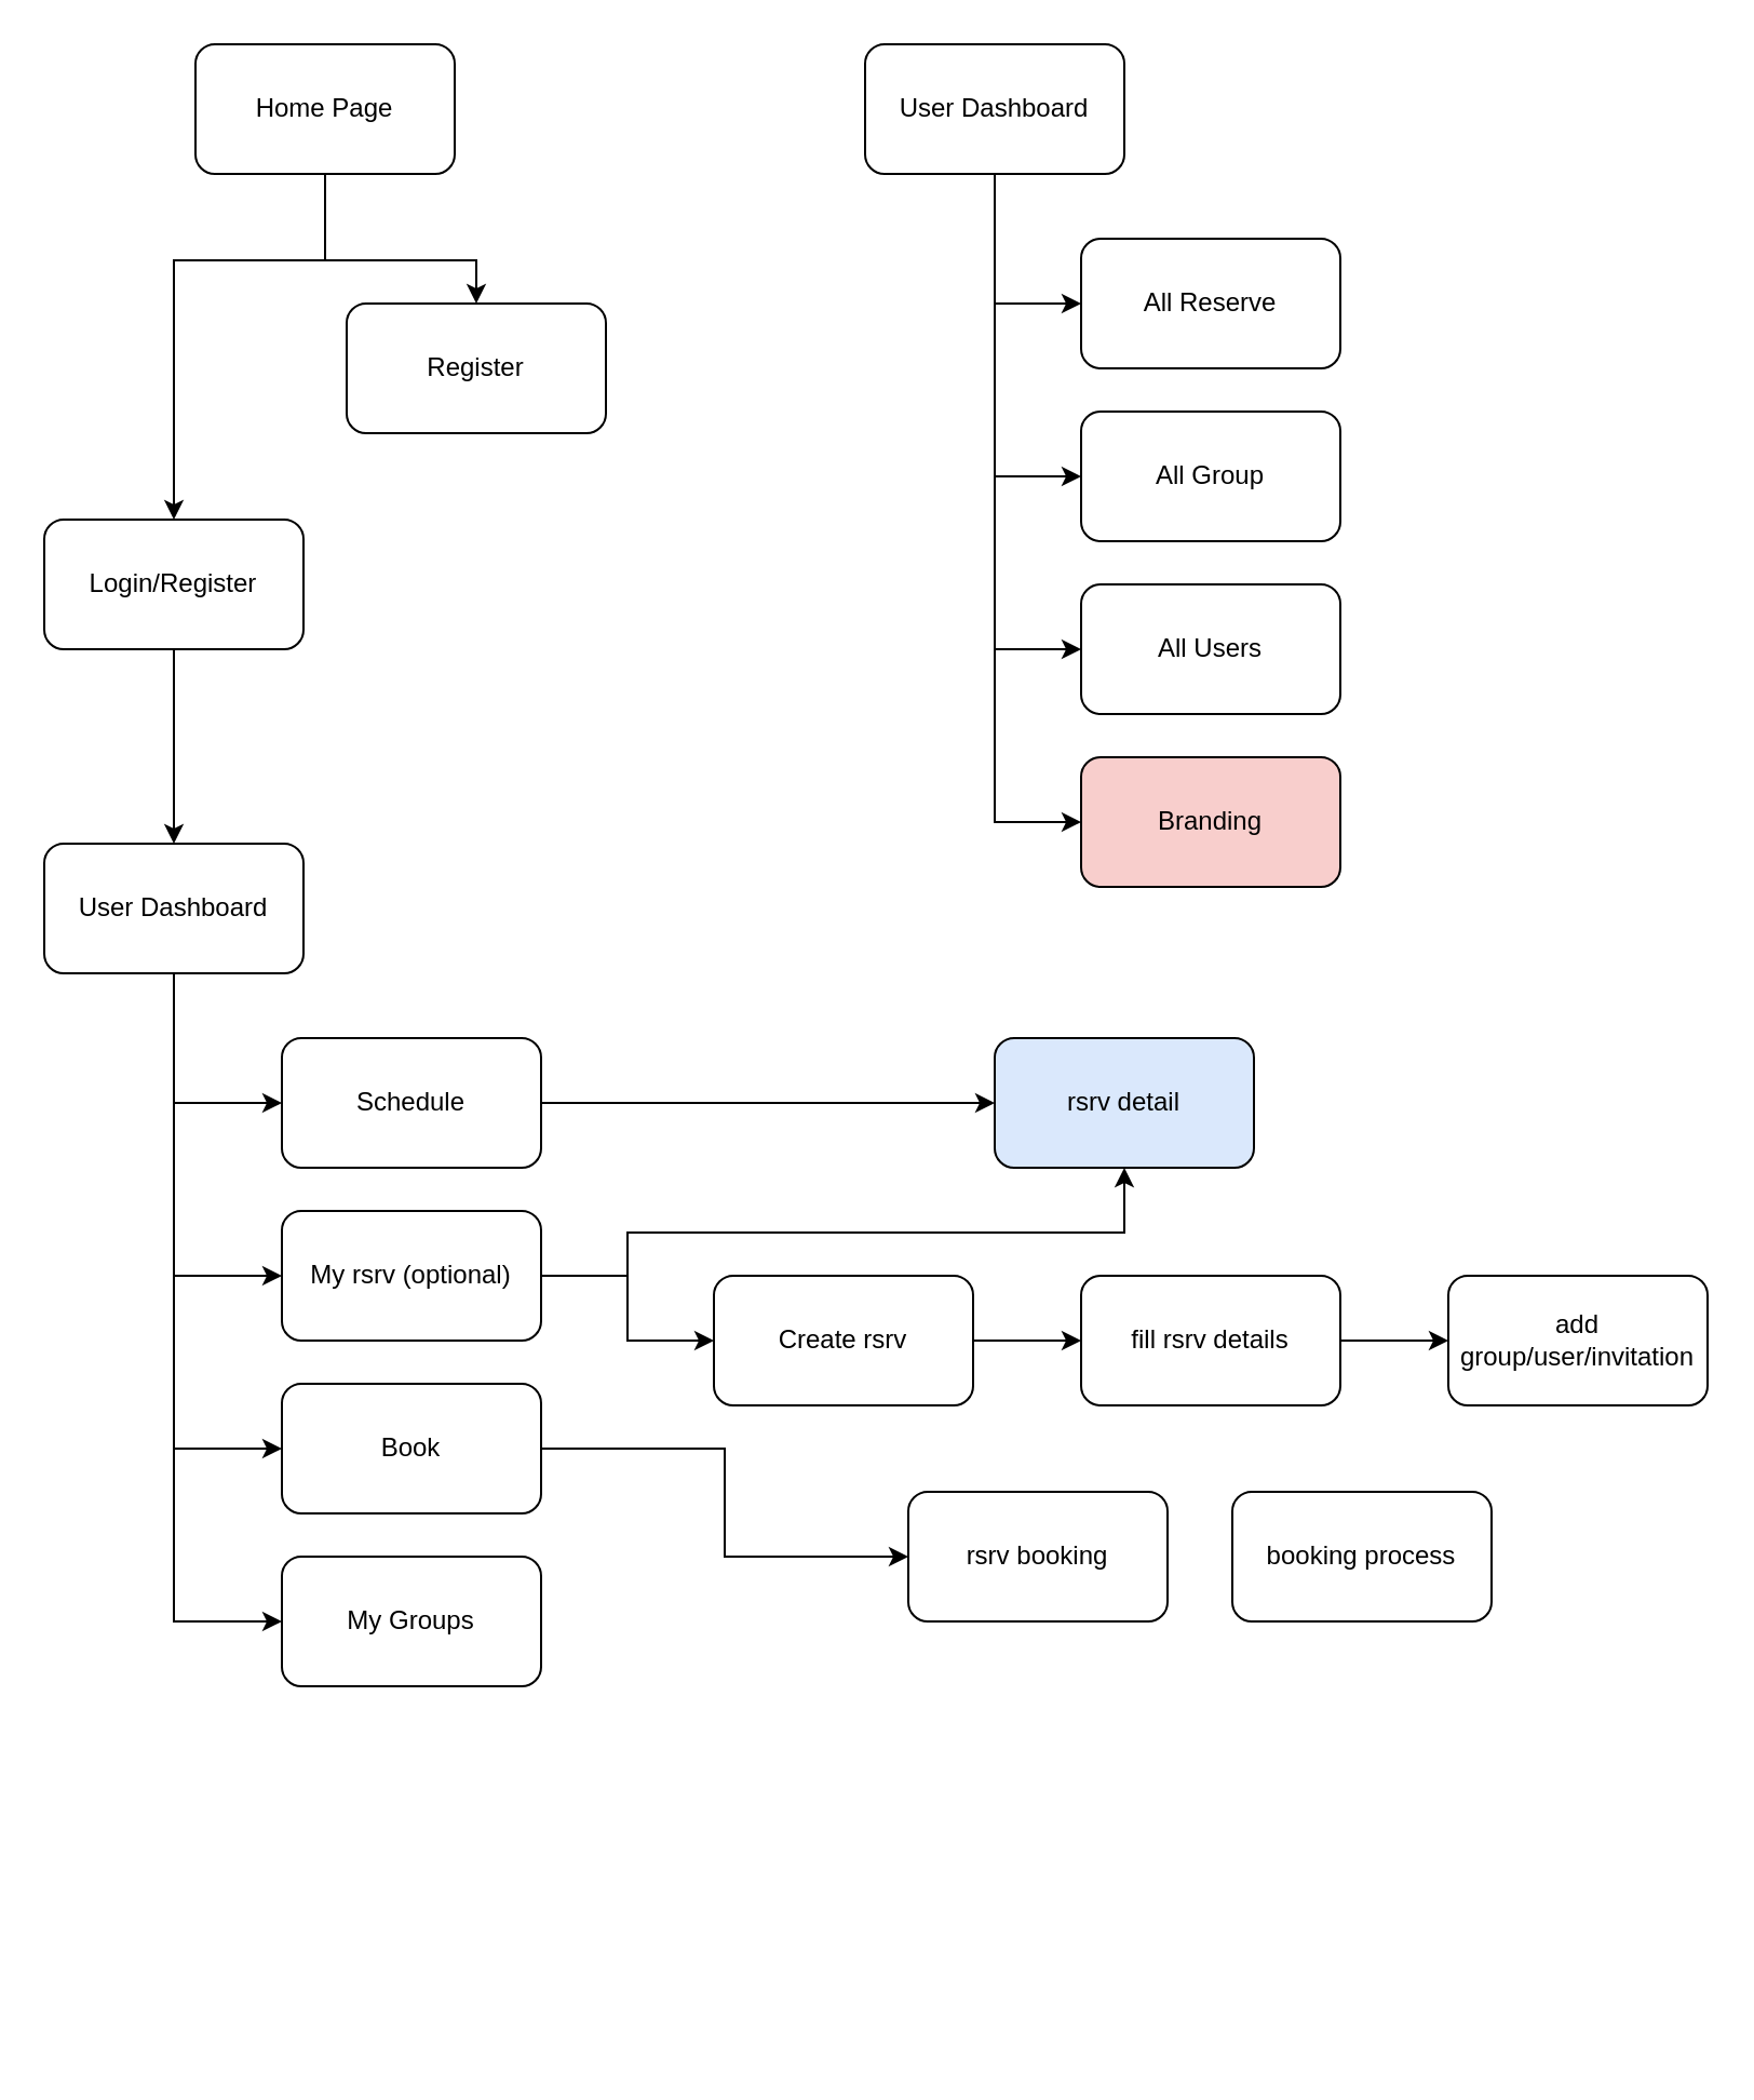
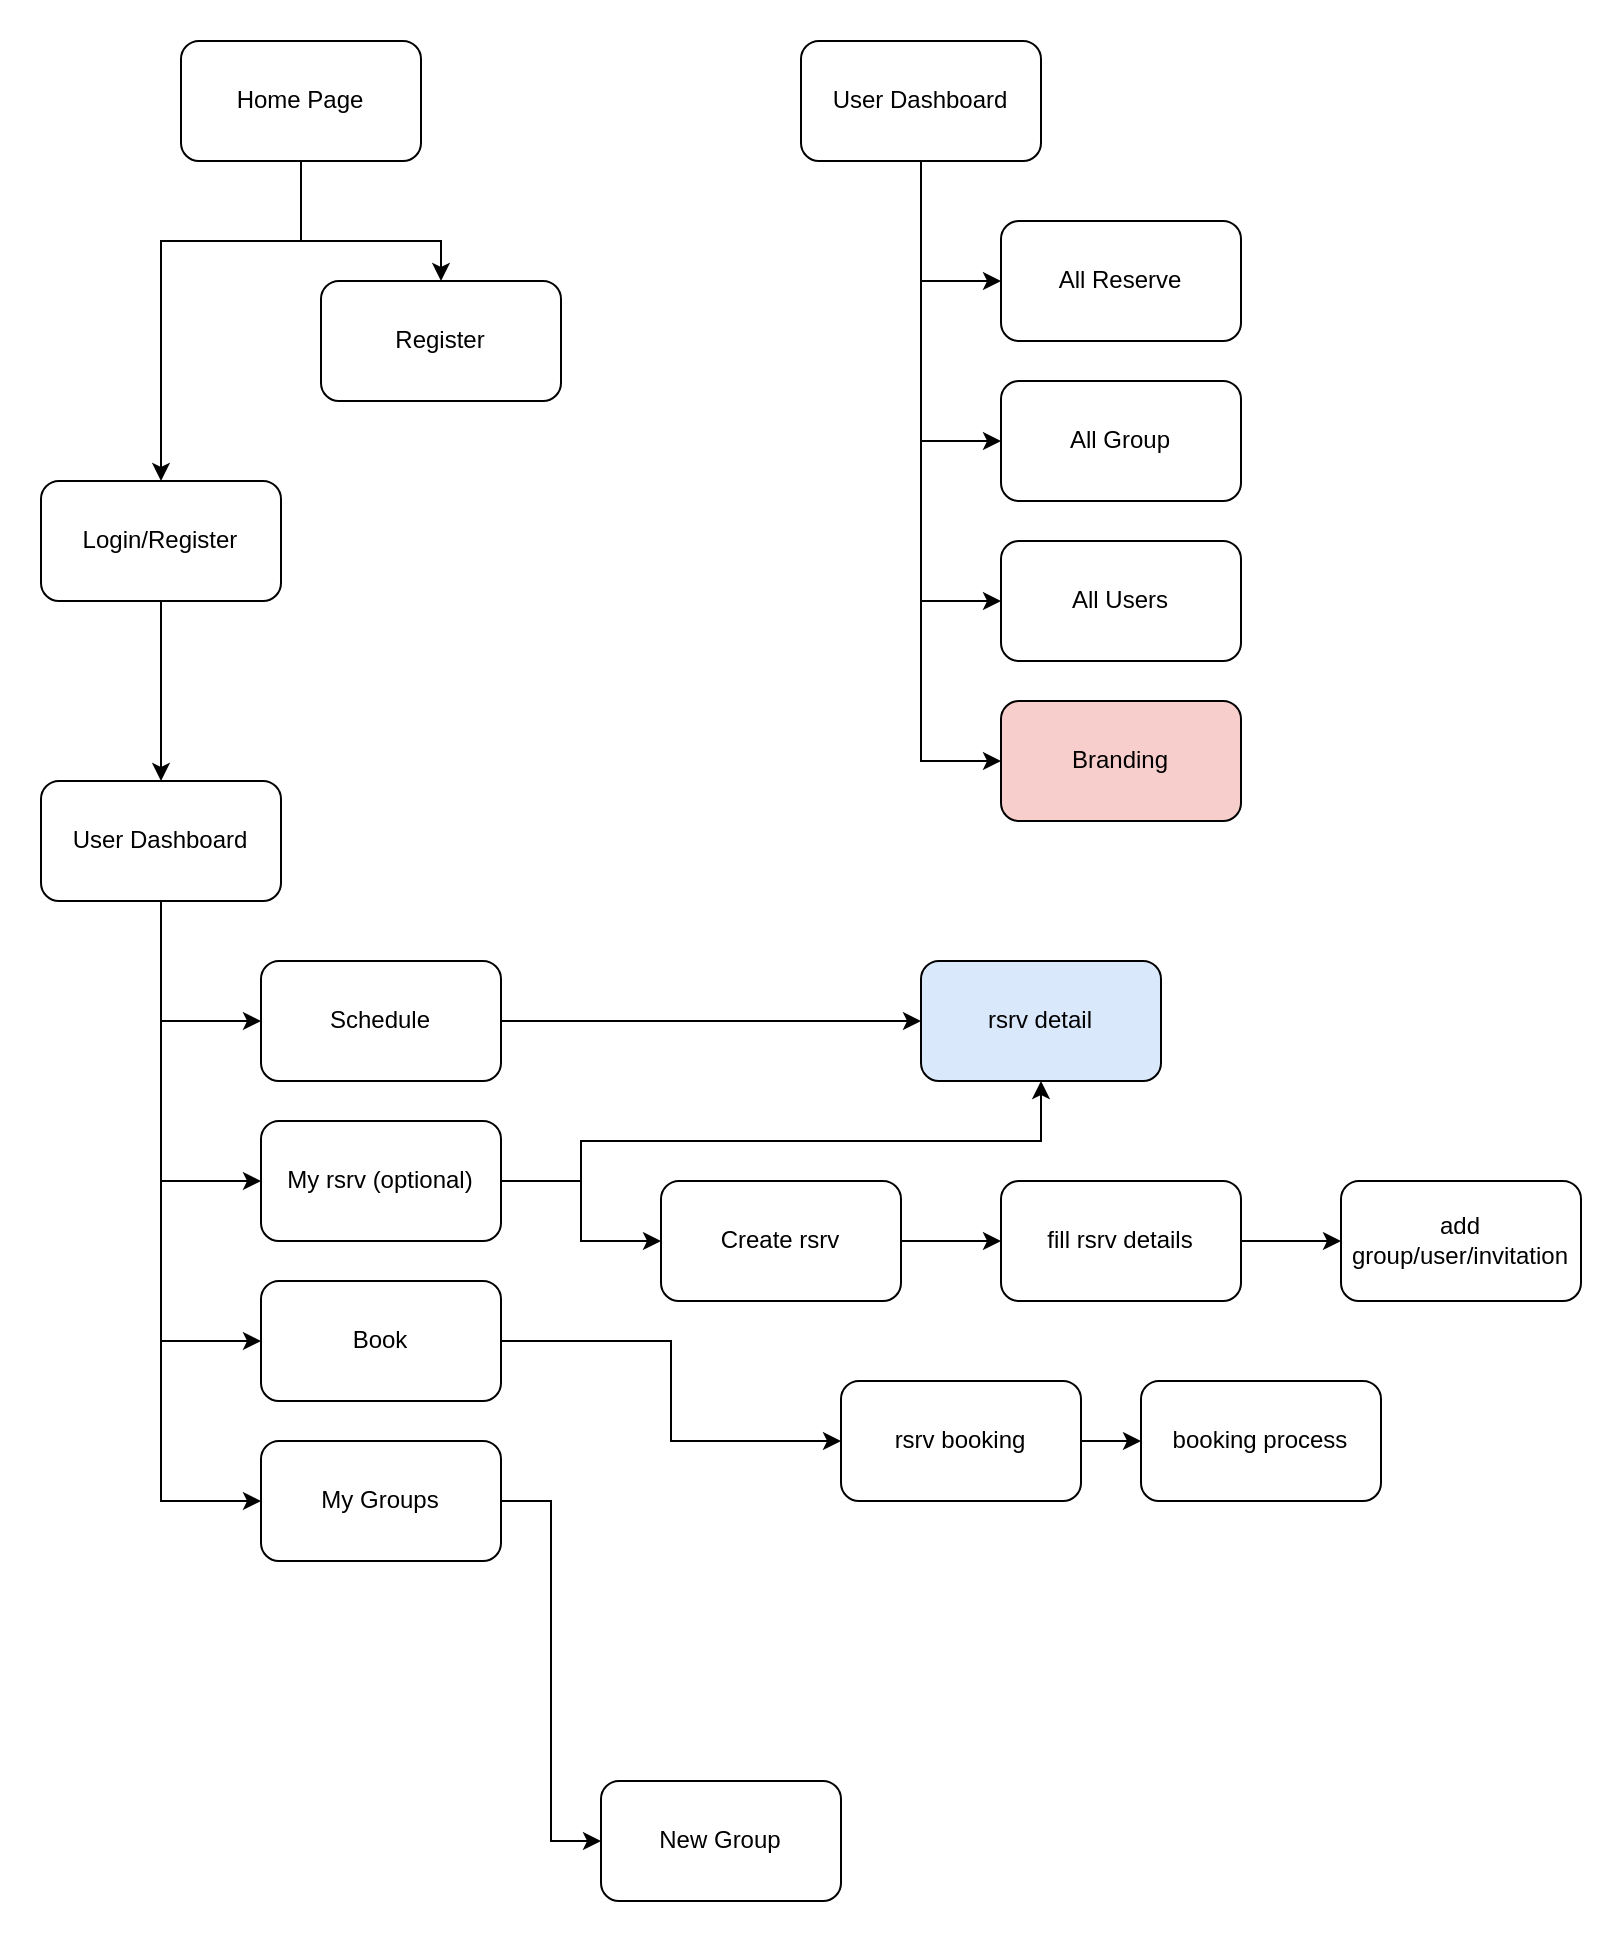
  <mxCell id="0" />
  <mxCell id="1" parent="0" />
  <mxCell id="2" style="edgeStyle=orthogonalEdgeStyle;rounded=0;orthogonalLoop=1;jettySize=auto;html=1;entryX=0.5;entryY=0;entryDx=0;entryDy=0;" edge="1" parent="1" source="4" target="6"><mxGeometry relative="1" as="geometry"><Array as="points"><mxPoint x="150" y="120" /><mxPoint x="80" y="120" /></Array></mxGeometry></mxCell>
  <mxCell id="3" style="edgeStyle=orthogonalEdgeStyle;rounded=0;orthogonalLoop=1;jettySize=auto;html=1;entryX=0.5;entryY=0;entryDx=0;entryDy=0;" edge="1" parent="1" source="4" target="7"><mxGeometry relative="1" as="geometry"><Array as="points"><mxPoint x="150" y="120" /><mxPoint x="220" y="120" /></Array></mxGeometry></mxCell>
  <mxCell id="4" value="Home Page" style="rounded=1;whiteSpace=wrap;html=1;" vertex="1" parent="1"><mxGeometry x="90" y="20" width="120" height="60" as="geometry" /></mxCell>
  <mxCell id="5" value="" style="edgeStyle=orthogonalEdgeStyle;rounded=0;orthogonalLoop=1;jettySize=auto;html=1;" edge="1" parent="1" source="6" target="12"><mxGeometry relative="1" as="geometry" /></mxCell>
  <mxCell id="6" value="Login/Register" style="rounded=1;whiteSpace=wrap;html=1;" vertex="1" parent="1"><mxGeometry x="20" y="240" width="120" height="60" as="geometry" /></mxCell>
  <mxCell id="7" value="Register" style="rounded=1;whiteSpace=wrap;html=1;" vertex="1" parent="1"><mxGeometry x="160" y="140" width="120" height="60" as="geometry" /></mxCell>
  <mxCell id="8" value="" style="edgeStyle=orthogonalEdgeStyle;rounded=0;orthogonalLoop=1;jettySize=auto;html=1;entryX=0;entryY=0.5;entryDx=0;entryDy=0;" edge="1" parent="1" source="12" target="14"><mxGeometry relative="1" as="geometry" /></mxCell>
  <mxCell id="9" style="edgeStyle=orthogonalEdgeStyle;rounded=0;orthogonalLoop=1;jettySize=auto;html=1;entryX=0;entryY=0.5;entryDx=0;entryDy=0;" edge="1" parent="1" source="12" target="17"><mxGeometry relative="1" as="geometry" /></mxCell>
  <mxCell id="10" style="edgeStyle=orthogonalEdgeStyle;rounded=0;orthogonalLoop=1;jettySize=auto;html=1;entryX=0;entryY=0.5;entryDx=0;entryDy=0;" edge="1" parent="1" source="12" target="19"><mxGeometry relative="1" as="geometry" /></mxCell>
  <mxCell id="11" style="edgeStyle=orthogonalEdgeStyle;rounded=0;orthogonalLoop=1;jettySize=auto;html=1;entryX=0;entryY=0.5;entryDx=0;entryDy=0;" edge="1" parent="1" source="12" target="36"><mxGeometry relative="1" as="geometry" /></mxCell>
  <mxCell id="12" value="User Dashboard" style="rounded=1;whiteSpace=wrap;html=1;" vertex="1" parent="1"><mxGeometry x="20" y="390" width="120" height="60" as="geometry" /></mxCell>
  <mxCell id="13" value="" style="edgeStyle=orthogonalEdgeStyle;rounded=0;orthogonalLoop=1;jettySize=auto;html=1;" edge="1" parent="1" source="14" target="31"><mxGeometry relative="1" as="geometry" /></mxCell>
  <mxCell id="14" value="Schedule" style="whiteSpace=wrap;html=1;rounded=1;" vertex="1" parent="1"><mxGeometry x="130" y="480" width="120" height="60" as="geometry" /></mxCell>
  <mxCell id="15" value="" style="edgeStyle=orthogonalEdgeStyle;rounded=0;orthogonalLoop=1;jettySize=auto;html=1;" edge="1" parent="1" source="17" target="30"><mxGeometry relative="1" as="geometry" /></mxCell>
  <mxCell id="16" style="edgeStyle=orthogonalEdgeStyle;rounded=0;orthogonalLoop=1;jettySize=auto;html=1;entryX=0.5;entryY=1;entryDx=0;entryDy=0;exitX=1;exitY=0.5;exitDx=0;exitDy=0;" edge="1" parent="1" source="17" target="31"><mxGeometry relative="1" as="geometry"><mxPoint x="260" y="550" as="sourcePoint" /><Array as="points"><mxPoint x="290" y="590" /><mxPoint x="290" y="570" /><mxPoint x="520" y="570" /></Array></mxGeometry></mxCell>
  <mxCell id="17" value="My rsrv (optional)" style="whiteSpace=wrap;html=1;rounded=1;" vertex="1" parent="1"><mxGeometry x="130" y="560" width="120" height="60" as="geometry" /></mxCell>
  <mxCell id="18" style="edgeStyle=orthogonalEdgeStyle;rounded=0;orthogonalLoop=1;jettySize=auto;html=1;entryX=0;entryY=0.5;entryDx=0;entryDy=0;" edge="1" parent="1" source="19" target="39"><mxGeometry relative="1" as="geometry" /></mxCell>
  <mxCell id="19" value="Book" style="whiteSpace=wrap;html=1;rounded=1;" vertex="1" parent="1"><mxGeometry x="130" y="640" width="120" height="60" as="geometry" /></mxCell>
  <mxCell id="20" style="edgeStyle=orthogonalEdgeStyle;rounded=0;orthogonalLoop=1;jettySize=auto;html=1;entryX=0;entryY=0.5;entryDx=0;entryDy=0;" edge="1" parent="1" source="24" target="25"><mxGeometry relative="1" as="geometry" /></mxCell>
  <mxCell id="21" style="edgeStyle=orthogonalEdgeStyle;rounded=0;orthogonalLoop=1;jettySize=auto;html=1;entryX=0;entryY=0.5;entryDx=0;entryDy=0;" edge="1" parent="1" source="24" target="26"><mxGeometry relative="1" as="geometry" /></mxCell>
  <mxCell id="22" style="edgeStyle=orthogonalEdgeStyle;rounded=0;orthogonalLoop=1;jettySize=auto;html=1;entryX=0;entryY=0.5;entryDx=0;entryDy=0;" edge="1" parent="1" source="24" target="27"><mxGeometry relative="1" as="geometry" /></mxCell>
  <mxCell id="23" style="edgeStyle=orthogonalEdgeStyle;rounded=0;orthogonalLoop=1;jettySize=auto;html=1;entryX=0;entryY=0.5;entryDx=0;entryDy=0;" edge="1" parent="1" source="24" target="28"><mxGeometry relative="1" as="geometry" /></mxCell>
  <mxCell id="24" value="User Dashboard" style="rounded=1;whiteSpace=wrap;html=1;" vertex="1" parent="1"><mxGeometry x="400" y="20" width="120" height="60" as="geometry" /></mxCell>
  <mxCell id="25" value="All Reserve" style="whiteSpace=wrap;html=1;rounded=1;" vertex="1" parent="1"><mxGeometry x="500" y="110" width="120" height="60" as="geometry" /></mxCell>
  <mxCell id="26" value="All Group" style="whiteSpace=wrap;html=1;rounded=1;" vertex="1" parent="1"><mxGeometry x="500" y="190" width="120" height="60" as="geometry" /></mxCell>
  <mxCell id="27" value="All Users" style="whiteSpace=wrap;html=1;rounded=1;" vertex="1" parent="1"><mxGeometry x="500" y="270" width="120" height="60" as="geometry" /></mxCell>
  <mxCell id="28" value="Branding" style="whiteSpace=wrap;html=1;rounded=1;fillColor=#f8cecc;" vertex="1" parent="1"><mxGeometry x="500" y="350" width="120" height="60" as="geometry" /></mxCell>
  <mxCell id="29" value="" style="edgeStyle=orthogonalEdgeStyle;rounded=0;orthogonalLoop=1;jettySize=auto;html=1;" edge="1" parent="1" source="30" target="34"><mxGeometry relative="1" as="geometry" /></mxCell>
  <mxCell id="30" value="Create rsrv" style="whiteSpace=wrap;html=1;rounded=1;" vertex="1" parent="1"><mxGeometry x="330" y="590" width="120" height="60" as="geometry" /></mxCell>
  <mxCell id="31" value="rsrv detail" style="whiteSpace=wrap;html=1;rounded=1;fillColor=#dae8fc;" vertex="1" parent="1"><mxGeometry x="460" y="480" width="120" height="60" as="geometry" /></mxCell>
  <mxCell id="32" value="add group/user/invitation" style="whiteSpace=wrap;html=1;rounded=1;" vertex="1" parent="1"><mxGeometry x="670" y="590" width="120" height="60" as="geometry" /></mxCell>
  <mxCell id="33" value="" style="edgeStyle=orthogonalEdgeStyle;rounded=0;orthogonalLoop=1;jettySize=auto;html=1;" edge="1" parent="1" source="34" target="32"><mxGeometry relative="1" as="geometry" /></mxCell>
  <mxCell id="34" value="fill rsrv details" style="whiteSpace=wrap;html=1;rounded=1;" vertex="1" parent="1"><mxGeometry x="500" y="590" width="120" height="60" as="geometry" /></mxCell>
+ <mxCell id="35" style="edgeStyle=orthogonalEdgeStyle;rounded=0;orthogonalLoop=1;jettySize=auto;html=1;entryX=0;entryY=0.5;entryDx=0;entryDy=0;" edge="1" parent="1" source="36" target="37"><mxGeometry relative="1" as="geometry" /></mxCell>
  <mxCell id="36" value="My Groups" style="whiteSpace=wrap;html=1;rounded=1;" vertex="1" parent="1"><mxGeometry x="130" y="720" width="120" height="60" as="geometry" /></mxCell>
+ <mxCell id="37" value="New Group" style="whiteSpace=wrap;html=1;rounded=1;" vertex="1" parent="1"><mxGeometry x="300" y="890" width="120" height="60" as="geometry" /></mxCell>
+ <mxCell id="38" value="" style="edgeStyle=orthogonalEdgeStyle;rounded=0;orthogonalLoop=1;jettySize=auto;html=1;" edge="1" parent="1" source="39" target="40"><mxGeometry relative="1" as="geometry" /></mxCell>
  <mxCell id="39" value="rsrv booking" style="whiteSpace=wrap;html=1;rounded=1;" vertex="1" parent="1"><mxGeometry x="420" y="690" width="120" height="60" as="geometry" /></mxCell>
  <mxCell id="40" value="booking process" style="whiteSpace=wrap;html=1;rounded=1;" vertex="1" parent="1"><mxGeometry x="570" y="690" width="120" height="60" as="geometry" /></mxCell>
